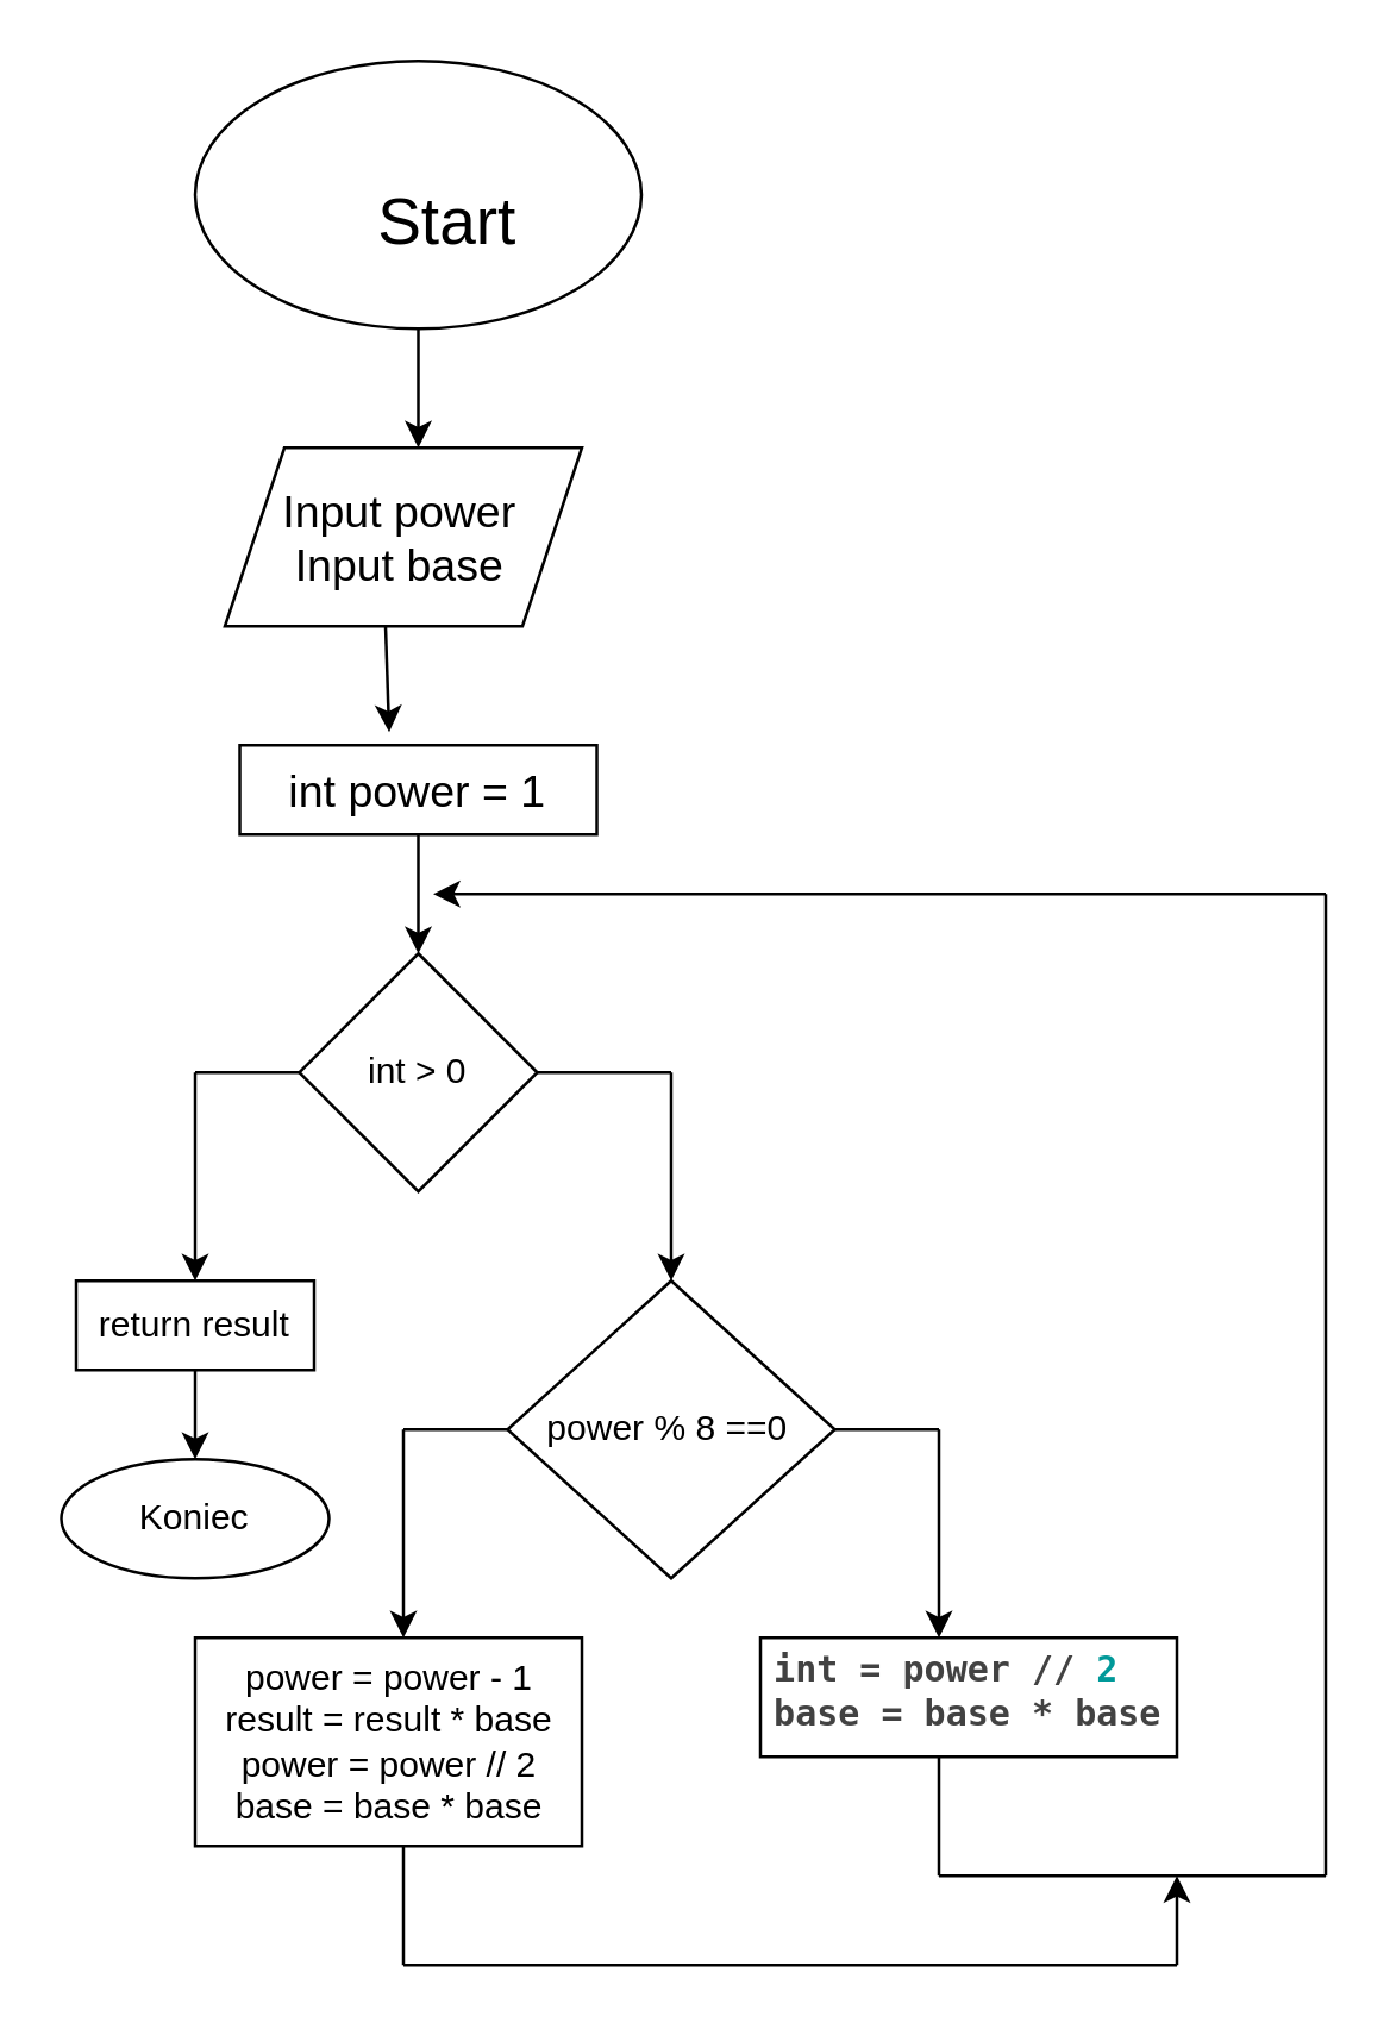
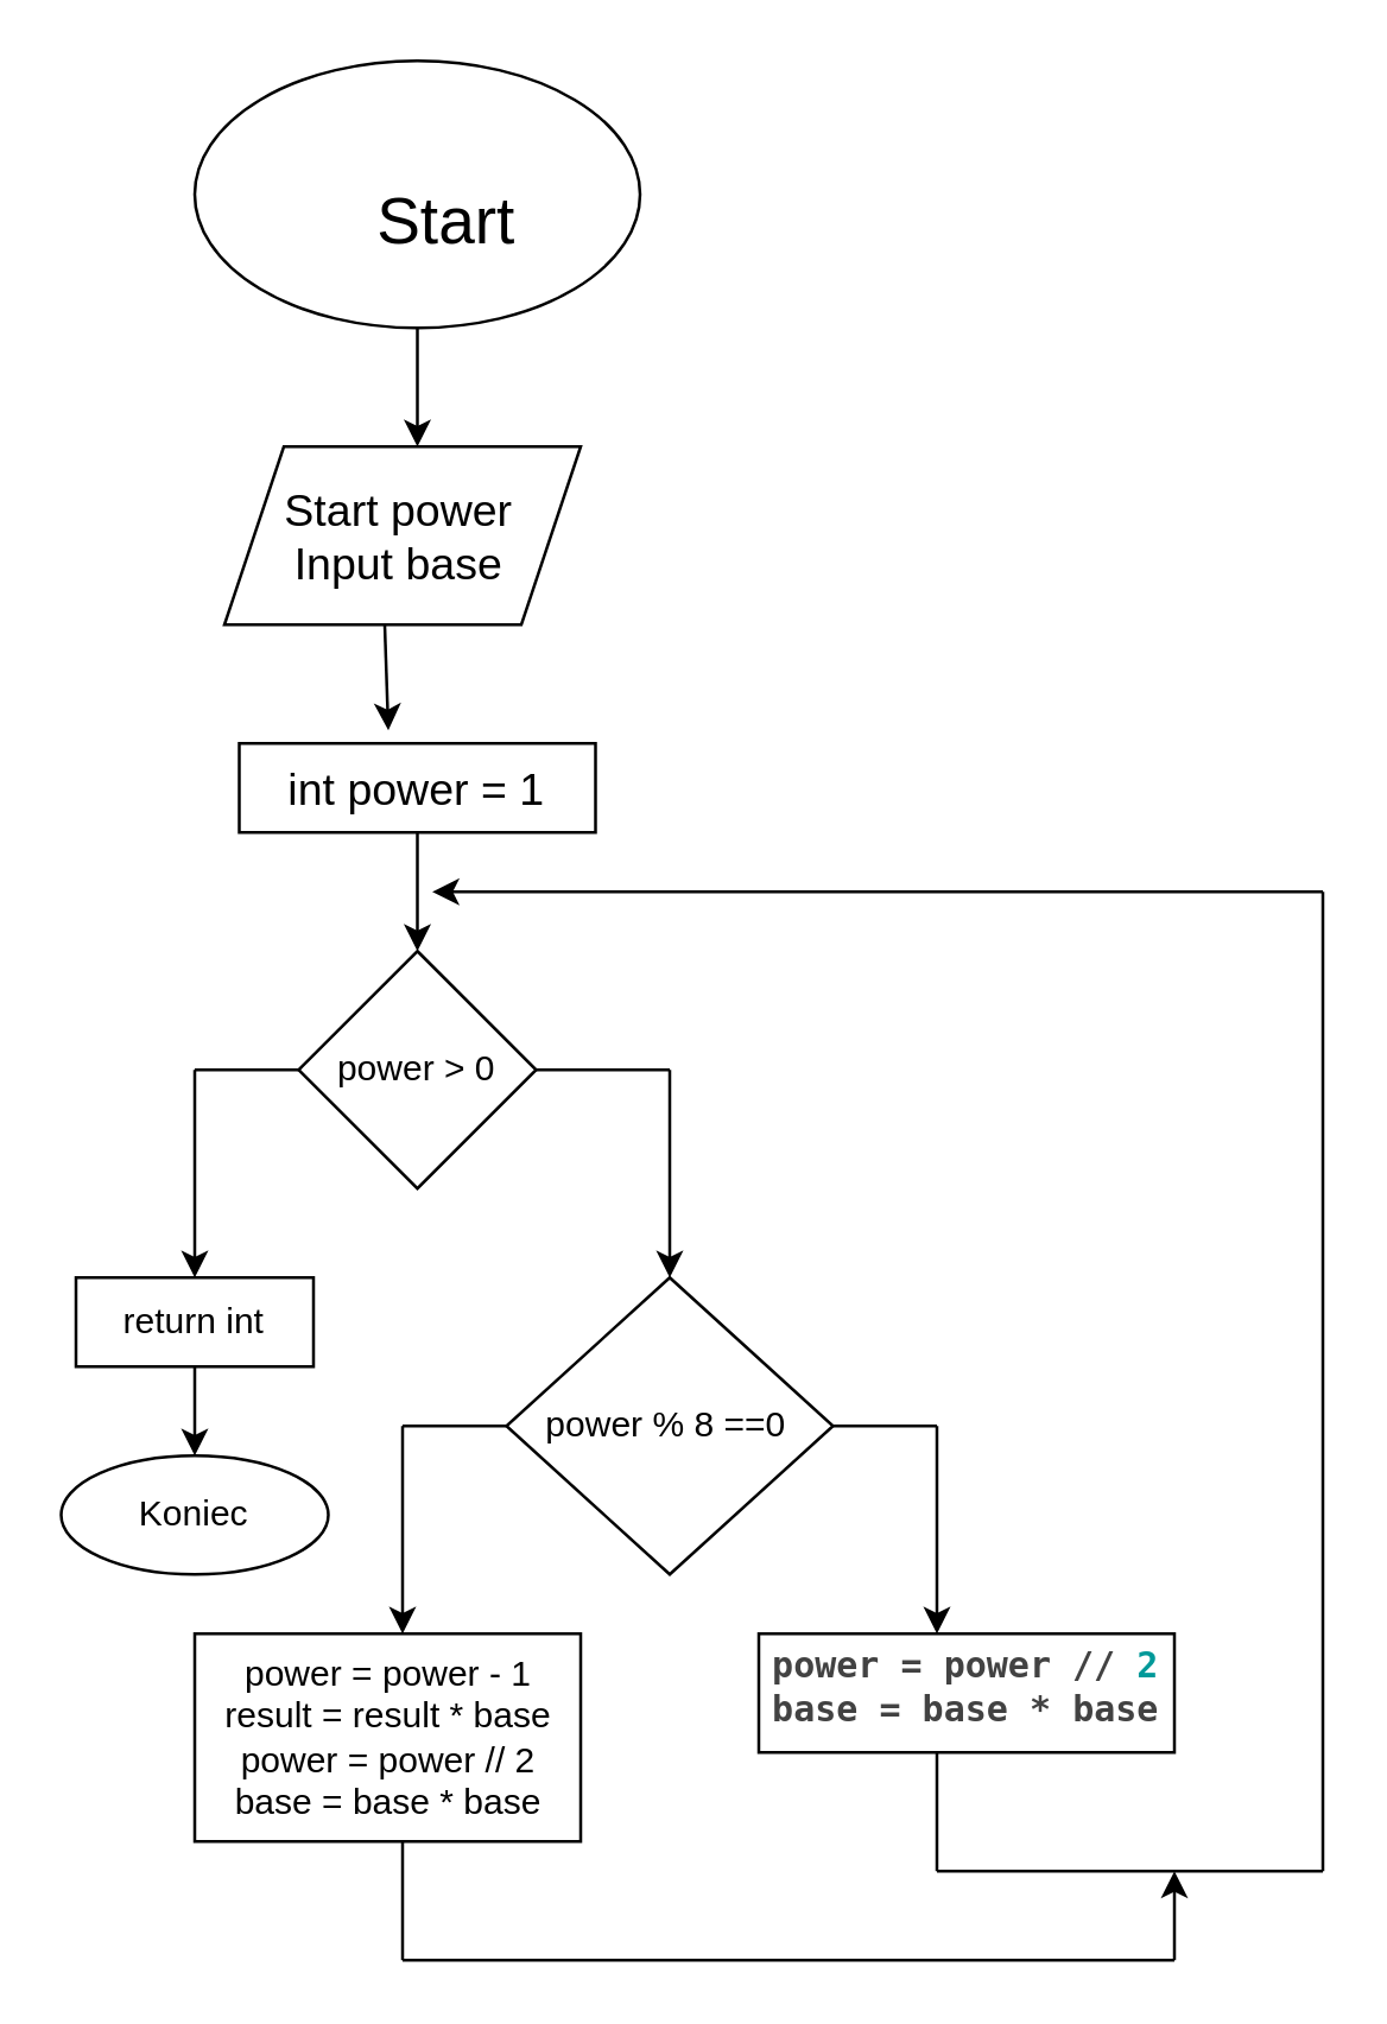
  <mxCell id="0" />
  <mxCell id="1" parent="0" />
  <mxCell id="2" value="" style="ellipse;whiteSpace=wrap;html=1;" parent="1" vertex="1"><mxGeometry x="65" y="20" width="150" height="90" as="geometry" /></mxCell>
  <mxCell id="3" value="Start" style="text;strokeColor=none;align=center;fillColor=none;html=1;verticalAlign=middle;whiteSpace=wrap;rounded=0;strokeWidth=0;fontSize=22;" parent="1" vertex="1"><mxGeometry x="90" y="60" width="120" height="30" as="geometry" /></mxCell>
  <mxCell id="4" value="" style="rounded=0;whiteSpace=wrap;html=1;" parent="1" vertex="1"><mxGeometry x="80" y="250" width="120" height="30" as="geometry" /></mxCell>
  <mxCell id="5" value="int power = 1" style="text;html=1;strokeColor=none;fillColor=none;align=center;verticalAlign=middle;whiteSpace=wrap;rounded=0;fontSize=15;" parent="1" vertex="1"><mxGeometry x="85" y="250" width="110" height="30" as="geometry" /></mxCell>
  <mxCell id="6" value="" style="endArrow=classic;html=1;rounded=0;exitX=0.5;exitY=1;exitDx=0;exitDy=0;" parent="1" source="2" edge="1"><mxGeometry width="50" height="50" relative="1" as="geometry"><mxPoint x="155" y="290" as="sourcePoint" /><mxPoint x="140" y="150" as="targetPoint" /></mxGeometry></mxCell>
  <mxCell id="7" value="" style="endArrow=classic;html=1;rounded=0;exitX=0.5;exitY=1;exitDx=0;exitDy=0;" parent="1" source="4" edge="1"><mxGeometry width="50" height="50" relative="1" as="geometry"><mxPoint x="155" y="360" as="sourcePoint" /><mxPoint x="140" y="320" as="targetPoint" /></mxGeometry></mxCell>
  <mxCell id="8" value="" style="rhombus;whiteSpace=wrap;html=1;" parent="1" vertex="1"><mxGeometry x="100" y="320" width="80" height="80" as="geometry" /></mxCell>
- <mxCell id="9" value="int &amp;gt; 0" style="text;html=1;strokeColor=none;fillColor=none;align=center;verticalAlign=middle;whiteSpace=wrap;rounded=0;" parent="1" vertex="1"><mxGeometry x="110" y="345" width="60" height="30" as="geometry" /></mxCell>
+ <mxCell id="9" value="power &amp;gt; 0" style="text;html=1;strokeColor=none;fillColor=none;align=center;verticalAlign=middle;whiteSpace=wrap;rounded=0;" parent="1" vertex="1"><mxGeometry x="110" y="345" width="60" height="30" as="geometry" /></mxCell>
  <mxCell id="10" value="" style="endArrow=none;html=1;rounded=0;" parent="1" edge="1"><mxGeometry width="50" height="50" relative="1" as="geometry"><mxPoint x="180" y="360" as="sourcePoint" /><mxPoint x="225" y="360" as="targetPoint" /></mxGeometry></mxCell>
  <mxCell id="11" value="" style="endArrow=none;html=1;rounded=0;" parent="1" edge="1"><mxGeometry width="50" height="50" relative="1" as="geometry"><mxPoint x="65" y="360" as="sourcePoint" /><mxPoint x="100" y="360" as="targetPoint" /></mxGeometry></mxCell>
  <mxCell id="12" value="" style="endArrow=classic;html=1;rounded=0;" parent="1" edge="1"><mxGeometry width="50" height="50" relative="1" as="geometry"><mxPoint x="65" y="360" as="sourcePoint" /><mxPoint x="65" y="430" as="targetPoint" /></mxGeometry></mxCell>
  <mxCell id="13" value="" style="rounded=0;whiteSpace=wrap;html=1;" parent="1" vertex="1"><mxGeometry x="25" y="430" width="80" height="30" as="geometry" /></mxCell>
- <mxCell id="14" value="return result" style="text;html=1;strokeColor=none;fillColor=none;align=center;verticalAlign=middle;whiteSpace=wrap;rounded=0;" parent="1" vertex="1"><mxGeometry x="25" y="430" width="80" height="30" as="geometry" /></mxCell>
+ <mxCell id="14" value="return int" style="text;html=1;strokeColor=none;fillColor=none;align=center;verticalAlign=middle;whiteSpace=wrap;rounded=0;" parent="1" vertex="1"><mxGeometry x="25" y="430" width="80" height="30" as="geometry" /></mxCell>
  <mxCell id="15" value="" style="shape=parallelogram;perimeter=parallelogramPerimeter;whiteSpace=wrap;html=1;fixedSize=1;" parent="1" vertex="1"><mxGeometry x="75" y="150" width="120" height="60" as="geometry" /></mxCell>
- <mxCell id="16" value="&lt;font style=&quot;font-size: 15px;&quot;&gt;Input power&lt;br&gt;Input base&lt;/font&gt;" style="text;html=1;strokeColor=none;fillColor=none;align=center;verticalAlign=middle;whiteSpace=wrap;rounded=0;" parent="1" vertex="1"><mxGeometry x="89" y="150" width="90" height="60" as="geometry" /></mxCell>
+ <mxCell id="16" value="&lt;font style=&quot;font-size: 15px;&quot;&gt;Start power&lt;br&gt;Input base&lt;/font&gt;" style="text;html=1;strokeColor=none;fillColor=none;align=center;verticalAlign=middle;whiteSpace=wrap;rounded=0;" parent="1" vertex="1"><mxGeometry x="89" y="150" width="90" height="60" as="geometry" /></mxCell>
  <mxCell id="17" value="" style="endArrow=classic;html=1;rounded=0;entryX=0.411;entryY=-0.147;entryDx=0;entryDy=0;entryPerimeter=0;" parent="1" target="5" edge="1"><mxGeometry width="50" height="50" relative="1" as="geometry"><mxPoint x="129" y="210" as="sourcePoint" /><mxPoint x="179" y="160" as="targetPoint" /></mxGeometry></mxCell>
  <mxCell id="18" value="" style="endArrow=classic;html=1;rounded=0;" parent="1" edge="1"><mxGeometry width="50" height="50" relative="1" as="geometry"><mxPoint x="225" y="360" as="sourcePoint" /><mxPoint x="225" y="430" as="targetPoint" /></mxGeometry></mxCell>
  <mxCell id="19" value="" style="rhombus;whiteSpace=wrap;html=1;" parent="1" vertex="1"><mxGeometry x="170" y="430" width="110" height="100" as="geometry" /></mxCell>
  <mxCell id="20" value="power % 8 ==0" style="text;html=1;strokeColor=none;fillColor=none;align=center;verticalAlign=middle;whiteSpace=wrap;rounded=0;" parent="1" vertex="1"><mxGeometry x="179" y="465" width="90" height="30" as="geometry" /></mxCell>
  <mxCell id="21" value="" style="endArrow=none;html=1;rounded=0;" parent="1" edge="1"><mxGeometry width="50" height="50" relative="1" as="geometry"><mxPoint x="135" y="480" as="sourcePoint" /><mxPoint x="170" y="480" as="targetPoint" /></mxGeometry></mxCell>
  <mxCell id="22" value="" style="endArrow=none;html=1;rounded=0;" parent="1" edge="1"><mxGeometry width="50" height="50" relative="1" as="geometry"><mxPoint x="280" y="480" as="sourcePoint" /><mxPoint x="315" y="480" as="targetPoint" /></mxGeometry></mxCell>
  <mxCell id="23" value="" style="endArrow=classic;html=1;rounded=0;" parent="1" edge="1"><mxGeometry width="50" height="50" relative="1" as="geometry"><mxPoint x="315" y="480" as="sourcePoint" /><mxPoint x="315" y="550" as="targetPoint" /></mxGeometry></mxCell>
  <mxCell id="24" value="" style="endArrow=classic;html=1;rounded=0;" parent="1" edge="1"><mxGeometry width="50" height="50" relative="1" as="geometry"><mxPoint x="135" y="480" as="sourcePoint" /><mxPoint x="135" y="550" as="targetPoint" /></mxGeometry></mxCell>
  <mxCell id="25" value="" style="rounded=0;whiteSpace=wrap;html=1;" parent="1" vertex="1"><mxGeometry x="255" y="550" width="140" height="40" as="geometry" /></mxCell>
  <mxCell id="26" value="" style="rounded=0;whiteSpace=wrap;html=1;" parent="1" vertex="1"><mxGeometry x="65" y="550" width="130" height="70" as="geometry" /></mxCell>
- <mxCell id="27" value="&lt;pre style=&quot;box-sizing: border-box; font-family: monospace, monospace; margin-top: 0px; margin-bottom: 0px; color: rgb(66, 66, 66); font-weight: 600; text-align: left;&quot;&gt;&lt;code style=&quot;box-sizing: border-box; font-family: monospace, monospace; font-size: 1em;&quot; data-lang=&quot;python&quot; class=&quot;language-python&quot;&gt;int &lt;span style=&quot;box-sizing: border-box;&quot; class=&quot;o&quot;&gt;=&lt;/span&gt; &lt;span style=&quot;box-sizing: border-box;&quot; class=&quot;n&quot;&gt;power&lt;/span&gt; &lt;span style=&quot;box-sizing: border-box;&quot; class=&quot;o&quot;&gt;//&lt;/span&gt; &lt;span style=&quot;box-sizing: border-box; color: rgb(0, 153, 153);&quot; class=&quot;mi&quot;&gt;2&lt;/span&gt;&lt;span style=&quot;box-sizing: border-box; font-style: italic; color: rgb(153, 153, 136);&quot; class=&quot;c1&quot;&gt;&lt;br/&gt;&lt;/span&gt;&lt;span style=&quot;box-sizing: border-box;&quot; class=&quot;n&quot;&gt;base&lt;/span&gt; &lt;span style=&quot;box-sizing: border-box;&quot; class=&quot;o&quot;&gt;=&lt;/span&gt; &lt;span style=&quot;box-sizing: border-box;&quot; class=&quot;n&quot;&gt;base&lt;/span&gt; &lt;span style=&quot;box-sizing: border-box;&quot; class=&quot;o&quot;&gt;*&lt;/span&gt; &lt;span style=&quot;box-sizing: border-box;&quot; class=&quot;n&quot;&gt;base&lt;/span&gt;&lt;/code&gt;&lt;/pre&gt;" style="text;html=1;strokeColor=none;fillColor=none;align=center;verticalAlign=middle;whiteSpace=wrap;rounded=0;" parent="1" vertex="1"><mxGeometry x="255" y="530" width="140" height="75" as="geometry" /></mxCell>
+ <mxCell id="27" value="&lt;pre style=&quot;box-sizing: border-box; font-family: monospace, monospace; margin-top: 0px; margin-bottom: 0px; color: rgb(66, 66, 66); font-weight: 600; text-align: left;&quot;&gt;&lt;code style=&quot;box-sizing: border-box; font-family: monospace, monospace; font-size: 1em;&quot; data-lang=&quot;python&quot; class=&quot;language-python&quot;&gt;power &lt;span style=&quot;box-sizing: border-box;&quot; class=&quot;o&quot;&gt;=&lt;/span&gt; &lt;span style=&quot;box-sizing: border-box;&quot; class=&quot;n&quot;&gt;power&lt;/span&gt; &lt;span style=&quot;box-sizing: border-box;&quot; class=&quot;o&quot;&gt;//&lt;/span&gt; &lt;span style=&quot;box-sizing: border-box; color: rgb(0, 153, 153);&quot; class=&quot;mi&quot;&gt;2&lt;/span&gt;&lt;span style=&quot;box-sizing: border-box; font-style: italic; color: rgb(153, 153, 136);&quot; class=&quot;c1&quot;&gt;&lt;br/&gt;&lt;/span&gt;&lt;span style=&quot;box-sizing: border-box;&quot; class=&quot;n&quot;&gt;base&lt;/span&gt; &lt;span style=&quot;box-sizing: border-box;&quot; class=&quot;o&quot;&gt;=&lt;/span&gt; &lt;span style=&quot;box-sizing: border-box;&quot; class=&quot;n&quot;&gt;base&lt;/span&gt; &lt;span style=&quot;box-sizing: border-box;&quot; class=&quot;o&quot;&gt;*&lt;/span&gt; &lt;span style=&quot;box-sizing: border-box;&quot; class=&quot;n&quot;&gt;base&lt;/span&gt;&lt;/code&gt;&lt;/pre&gt;" style="text;html=1;strokeColor=none;fillColor=none;align=center;verticalAlign=middle;whiteSpace=wrap;rounded=0;" parent="1" vertex="1"><mxGeometry x="255" y="530" width="140" height="75" as="geometry" /></mxCell>
  <mxCell id="28" value="&lt;div&gt;power = power - 1&lt;/div&gt;&lt;div&gt;result = result * base&lt;/div&gt;&lt;div&gt;power = power // 2&lt;/div&gt;&lt;div&gt;base = base * base&lt;/div&gt;" style="text;html=1;strokeColor=none;fillColor=none;align=center;verticalAlign=middle;whiteSpace=wrap;rounded=0;" parent="1" vertex="1"><mxGeometry x="57.5" y="545" width="145" height="80" as="geometry" /></mxCell>
  <mxCell id="29" value="" style="endArrow=none;html=1;rounded=0;" parent="1" edge="1"><mxGeometry width="50" height="50" relative="1" as="geometry"><mxPoint x="315" y="630" as="sourcePoint" /><mxPoint x="315" y="590" as="targetPoint" /></mxGeometry></mxCell>
  <mxCell id="30" value="" style="endArrow=none;html=1;rounded=0;" parent="1" edge="1"><mxGeometry width="50" height="50" relative="1" as="geometry"><mxPoint x="315" y="630" as="sourcePoint" /><mxPoint x="445" y="630" as="targetPoint" /></mxGeometry></mxCell>
  <mxCell id="31" value="" style="endArrow=none;html=1;rounded=0;" parent="1" edge="1"><mxGeometry width="50" height="50" relative="1" as="geometry"><mxPoint x="445" y="630" as="sourcePoint" /><mxPoint x="445" y="300" as="targetPoint" /></mxGeometry></mxCell>
  <mxCell id="32" value="" style="endArrow=classic;html=1;rounded=0;" parent="1" edge="1"><mxGeometry width="50" height="50" relative="1" as="geometry"><mxPoint x="445" y="300" as="sourcePoint" /><mxPoint x="145" y="300" as="targetPoint" /></mxGeometry></mxCell>
  <mxCell id="33" value="" style="endArrow=none;html=1;rounded=0;" parent="1" edge="1"><mxGeometry width="50" height="50" relative="1" as="geometry"><mxPoint x="135" y="660" as="sourcePoint" /><mxPoint x="135" y="620" as="targetPoint" /></mxGeometry></mxCell>
  <mxCell id="34" value="" style="endArrow=none;html=1;rounded=0;" parent="1" edge="1"><mxGeometry width="50" height="50" relative="1" as="geometry"><mxPoint x="135" y="660" as="sourcePoint" /><mxPoint x="395" y="660" as="targetPoint" /></mxGeometry></mxCell>
  <mxCell id="35" value="" style="endArrow=classic;html=1;rounded=0;" parent="1" edge="1"><mxGeometry width="50" height="50" relative="1" as="geometry"><mxPoint x="395" y="660" as="sourcePoint" /><mxPoint x="395" y="630" as="targetPoint" /></mxGeometry></mxCell>
  <mxCell id="36" value="" style="endArrow=classic;html=1;rounded=0;" parent="1" edge="1"><mxGeometry width="50" height="50" relative="1" as="geometry"><mxPoint x="65" y="460" as="sourcePoint" /><mxPoint x="65" y="490" as="targetPoint" /></mxGeometry></mxCell>
  <mxCell id="37" value="" style="ellipse;whiteSpace=wrap;html=1;" parent="1" vertex="1"><mxGeometry x="20" y="490" width="90" height="40" as="geometry" /></mxCell>
  <mxCell id="38" value="Koniec" style="text;html=1;strokeColor=none;fillColor=none;align=center;verticalAlign=middle;whiteSpace=wrap;rounded=0;" parent="1" vertex="1"><mxGeometry x="35" y="495" width="60" height="30" as="geometry" /></mxCell>
